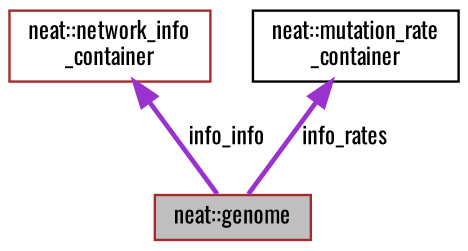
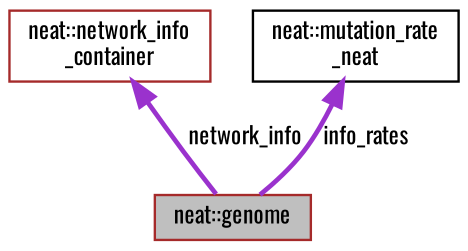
  digraph {
    fontname=Oswald
    node [color=brown fillcolor=white fontname=Oswald fontsize=10 shape=record style=filled]
    edge [color=darkorchid3 dir=back fontname=Oswald fontsize=10 labelfontname=Helvetica labelfontsize=10 style=bold]
    n1 [fillcolor=grey75 fontcolor=black height=0.2 label="neat::genome" width=0.4]
    n2 [height=0.2 label="neat::network_info\l_container" width=0.4]
-   n3 [color=black height=0.2 label="neat::mutation_rate\l_container" width=0.4]
-   n2 -> n1 [label=" info_info"]
+   n3 [color=black height=0.2 label="neat::mutation_rate\l_neat" width=0.4]
+   n2 -> n1 [label=" network_info"]
    n3 -> n1 [label=" info_rates"]
  }
